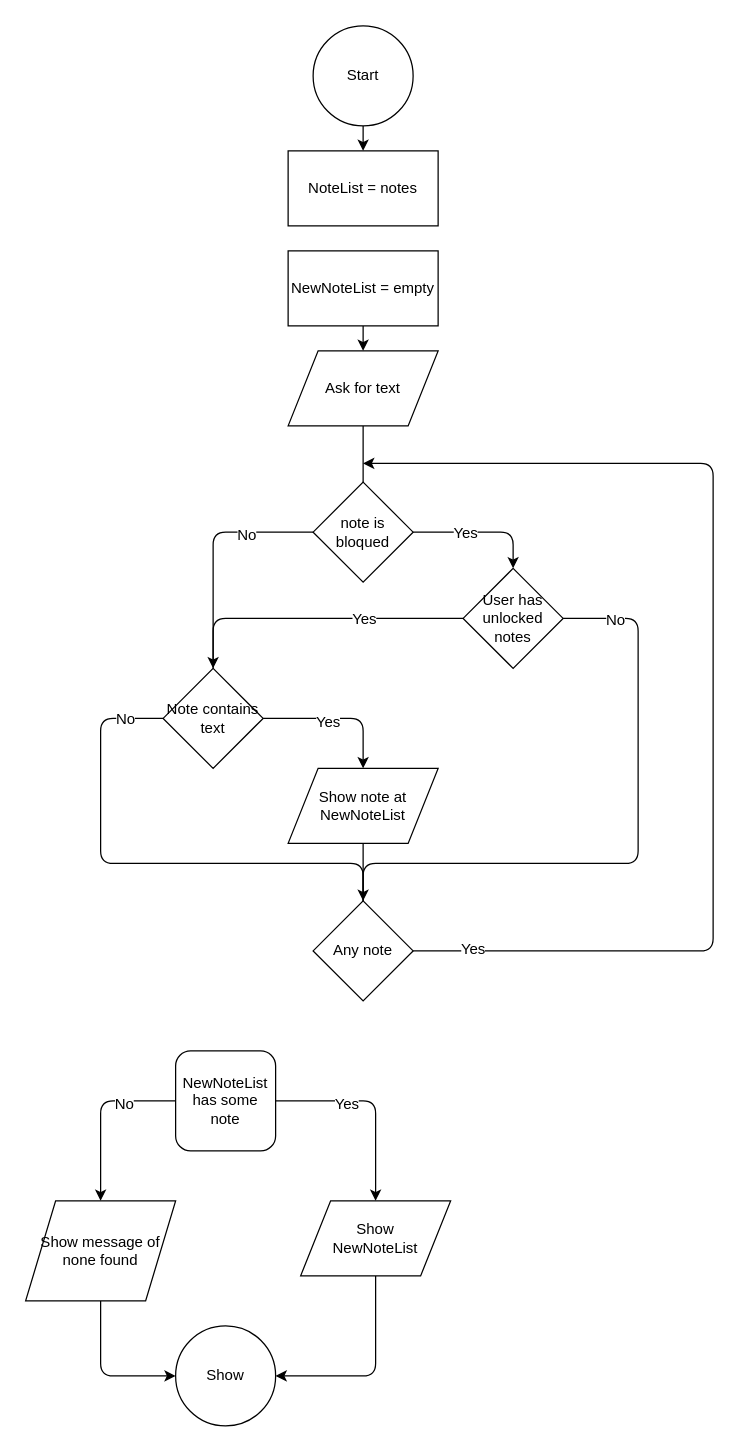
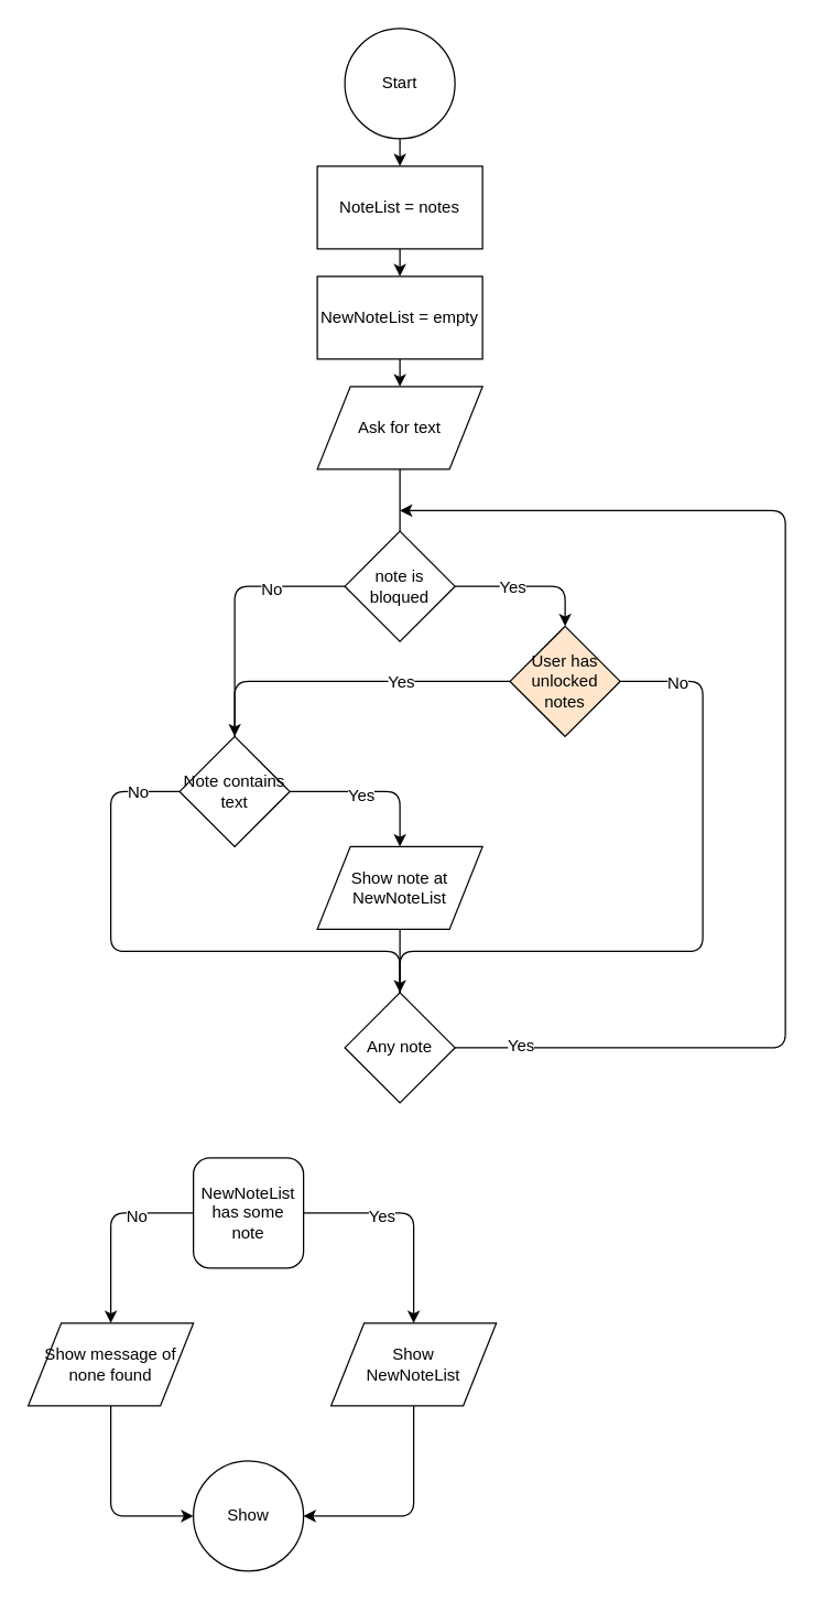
  <mxCell id="0" />
  <mxCell id="1" parent="0" />
  <mxCell id="2" value="Start" style="ellipse;whiteSpace=wrap;html=1;aspect=fixed;" vertex="1" parent="1"><mxGeometry x="250" y="20" width="80" height="80" as="geometry" /></mxCell>
  <mxCell id="3" value="Show" style="ellipse;whiteSpace=wrap;html=1;aspect=fixed;" vertex="1" parent="1"><mxGeometry x="140" y="1060" width="80" height="80" as="geometry" /></mxCell>
  <mxCell id="4" value="Show&lt;br&gt;NewNoteList" style="shape=parallelogram;perimeter=parallelogramPerimeter;whiteSpace=wrap;html=1;" vertex="1" parent="1"><mxGeometry x="240" y="960" width="120" height="60" as="geometry" /></mxCell>
  <mxCell id="5" value="NewNoteList has some note" style="whiteSpace=wrap;html=1;rounded=1;" vertex="1" parent="1"><mxGeometry x="140" y="840" width="80" height="80" as="geometry" /></mxCell>
  <mxCell id="6" value="NoteList = notes" style="rounded=0;whiteSpace=wrap;html=1;" vertex="1" parent="1"><mxGeometry x="230" y="120" width="120" height="60" as="geometry" /></mxCell>
  <mxCell id="7" value="NewNoteList = empty" style="rounded=0;whiteSpace=wrap;html=1;" vertex="1" parent="1"><mxGeometry x="230" y="200" width="120" height="60" as="geometry" /></mxCell>
  <mxCell id="8" value="" style="endArrow=none;html=1;entryX=0.5;entryY=1;entryDx=0;entryDy=0;exitX=0.5;exitY=0;exitDx=0;exitDy=0;startArrow=classic;startFill=1;" edge="1" parent="1" source="6" target="2"><mxGeometry width="50" height="50" relative="1" as="geometry"><mxPoint x="-110" y="520" as="sourcePoint" /><mxPoint x="-60" y="470" as="targetPoint" /></mxGeometry></mxCell>
+ <mxCell id="9" value="" style="endArrow=none;html=1;entryX=0.5;entryY=1;entryDx=0;entryDy=0;exitX=0.5;exitY=0;exitDx=0;exitDy=0;startArrow=classic;startFill=1;" edge="1" parent="1" source="7" target="6"><mxGeometry width="50" height="50" relative="1" as="geometry"><mxPoint x="300" y="130" as="sourcePoint" /><mxPoint x="300" y="110" as="targetPoint" /></mxGeometry></mxCell>
  <mxCell id="10" value="Ask for text" style="shape=parallelogram;perimeter=parallelogramPerimeter;whiteSpace=wrap;html=1;" vertex="1" parent="1"><mxGeometry x="230" y="280" width="120" height="60" as="geometry" /></mxCell>
  <mxCell id="11" value="note is bloqued" style="rhombus;whiteSpace=wrap;html=1;" vertex="1" parent="1"><mxGeometry x="250" y="385" width="80" height="80" as="geometry" /></mxCell>
  <mxCell id="12" value="Any note" style="rhombus;whiteSpace=wrap;html=1;" vertex="1" parent="1"><mxGeometry x="250" y="720" width="80" height="80" as="geometry" /></mxCell>
  <mxCell id="13" value="Note contains text" style="rhombus;whiteSpace=wrap;html=1;" vertex="1" parent="1"><mxGeometry x="130" y="534" width="80" height="80" as="geometry" /></mxCell>
  <mxCell id="14" value="Show note at NewNoteList" style="shape=parallelogram;perimeter=parallelogramPerimeter;whiteSpace=wrap;html=1;" vertex="1" parent="1"><mxGeometry x="230" y="614" width="120" height="60" as="geometry" /></mxCell>
- <mxCell id="15" value="User has unlocked notes" style="rhombus;whiteSpace=wrap;html=1;" vertex="1" parent="1"><mxGeometry x="370" y="454" width="80" height="80" as="geometry" /></mxCell>
+ <mxCell id="15" value="User has unlocked notes" style="rhombus;whiteSpace=wrap;html=1;fillColor=#ffe6cc;" vertex="1" parent="1"><mxGeometry x="370" y="454" width="80" height="80" as="geometry" /></mxCell>
  <mxCell id="16" value="" style="endArrow=none;html=1;entryX=0.5;entryY=1;entryDx=0;entryDy=0;startArrow=classic;startFill=1;" edge="1" parent="1" source="10" target="7"><mxGeometry width="50" height="50" relative="1" as="geometry"><mxPoint x="40" y="620" as="sourcePoint" /><mxPoint x="90" y="570" as="targetPoint" /></mxGeometry></mxCell>
  <mxCell id="17" value="" style="endArrow=none;html=1;entryX=0.5;entryY=1;entryDx=0;entryDy=0;exitX=0.5;exitY=0;exitDx=0;exitDy=0;" edge="1" parent="1" source="11" target="10"><mxGeometry width="50" height="50" relative="1" as="geometry"><mxPoint x="80" y="530" as="sourcePoint" /><mxPoint x="130" y="480" as="targetPoint" /></mxGeometry></mxCell>
  <mxCell id="18" value="" style="endArrow=classic;html=1;entryX=0.5;entryY=0;entryDx=0;entryDy=0;exitX=1;exitY=0.5;exitDx=0;exitDy=0;startArrow=none;startFill=0;endFill=1;" edge="1" parent="1" source="11" target="15"><mxGeometry width="50" height="50" relative="1" as="geometry"><mxPoint x="30" y="520" as="sourcePoint" /><mxPoint x="80" y="470" as="targetPoint" /><Array as="points"><mxPoint x="410" y="425" /></Array></mxGeometry></mxCell>
  <mxCell id="19" value="Yes" style="text;html=1;resizable=0;points=[];align=center;verticalAlign=middle;labelBackgroundColor=#ffffff;" vertex="1" connectable="0" parent="18"><mxGeometry x="0.103" y="-19" relative="1" as="geometry"><mxPoint x="-19" y="-19" as="offset" /></mxGeometry></mxCell>
  <mxCell id="20" value="" style="endArrow=none;html=1;entryX=0;entryY=0.5;entryDx=0;entryDy=0;exitX=0.5;exitY=0;exitDx=0;exitDy=0;" edge="1" parent="1" source="13" target="11"><mxGeometry width="50" height="50" relative="1" as="geometry"><mxPoint x="120" y="510" as="sourcePoint" /><mxPoint x="170" y="460" as="targetPoint" /><Array as="points"><mxPoint x="170" y="425" /></Array></mxGeometry></mxCell>
  <mxCell id="21" value="No" style="text;html=1;resizable=0;points=[];align=center;verticalAlign=middle;labelBackgroundColor=#ffffff;" vertex="1" connectable="0" parent="20"><mxGeometry x="0.132" y="-26" relative="1" as="geometry"><mxPoint as="offset" /></mxGeometry></mxCell>
  <mxCell id="22" value="" style="endArrow=none;html=1;entryX=0;entryY=0.5;entryDx=0;entryDy=0;exitX=0.5;exitY=0;exitDx=0;exitDy=0;startArrow=classic;startFill=1;" edge="1" parent="1" source="13" target="15"><mxGeometry width="50" height="50" relative="1" as="geometry"><mxPoint x="240" y="620" as="sourcePoint" /><mxPoint x="290" y="570" as="targetPoint" /><Array as="points"><mxPoint x="170" y="494" /></Array></mxGeometry></mxCell>
  <mxCell id="23" value="Yes" style="text;html=1;resizable=0;points=[];align=center;verticalAlign=middle;labelBackgroundColor=#ffffff;" vertex="1" connectable="0" parent="22"><mxGeometry x="0.708" y="-2" relative="1" as="geometry"><mxPoint x="-45" y="-2" as="offset" /></mxGeometry></mxCell>
  <mxCell id="24" value="" style="endArrow=classic;html=1;entryX=0.5;entryY=0;entryDx=0;entryDy=0;exitX=1;exitY=0.5;exitDx=0;exitDy=0;startArrow=none;startFill=0;endFill=1;" edge="1" parent="1" source="13" target="14"><mxGeometry width="50" height="50" relative="1" as="geometry"><mxPoint x="90" y="770" as="sourcePoint" /><mxPoint x="140" y="720" as="targetPoint" /><Array as="points"><mxPoint x="290" y="574" /></Array></mxGeometry></mxCell>
  <mxCell id="25" value="Yes" style="text;html=1;resizable=0;points=[];align=center;verticalAlign=middle;labelBackgroundColor=#ffffff;" vertex="1" connectable="0" parent="24"><mxGeometry x="-0.15" y="-2" relative="1" as="geometry"><mxPoint as="offset" /></mxGeometry></mxCell>
  <mxCell id="26" value="" style="endArrow=none;html=1;entryX=1;entryY=0.5;entryDx=0;entryDy=0;startArrow=none;startFill=0;exitX=0.5;exitY=0;exitDx=0;exitDy=0;" edge="1" parent="1" source="12" target="15"><mxGeometry width="50" height="50" relative="1" as="geometry"><mxPoint x="290" y="690" as="sourcePoint" /><mxPoint x="520" y="590" as="targetPoint" /><Array as="points"><mxPoint x="290" y="690" /><mxPoint x="510" y="690" /><mxPoint x="510" y="494" /></Array></mxGeometry></mxCell>
  <mxCell id="27" value="No" style="text;html=1;resizable=0;points=[];align=center;verticalAlign=middle;labelBackgroundColor=#ffffff;" vertex="1" connectable="0" parent="26"><mxGeometry x="0.839" y="1" relative="1" as="geometry"><mxPoint as="offset" /></mxGeometry></mxCell>
  <mxCell id="28" value="" style="endArrow=none;html=1;entryX=0.5;entryY=1;entryDx=0;entryDy=0;endFill=0;startArrow=classic;startFill=1;" edge="1" parent="1" target="14"><mxGeometry width="50" height="50" relative="1" as="geometry"><mxPoint x="290" y="720" as="sourcePoint" /><mxPoint x="80" y="670" as="targetPoint" /></mxGeometry></mxCell>
  <mxCell id="29" value="" style="endArrow=none;html=1;entryX=0;entryY=0.5;entryDx=0;entryDy=0;startArrow=none;startFill=0;exitX=0.5;exitY=0;exitDx=0;exitDy=0;" edge="1" parent="1" source="12" target="13"><mxGeometry width="50" height="50" relative="1" as="geometry"><mxPoint x="290" y="690" as="sourcePoint" /><mxPoint x="90" y="700" as="targetPoint" /><Array as="points"><mxPoint x="290" y="690" /><mxPoint x="80" y="690" /><mxPoint x="80" y="574" /></Array></mxGeometry></mxCell>
  <mxCell id="30" value="No" style="text;html=1;resizable=0;points=[];align=center;verticalAlign=middle;labelBackgroundColor=#ffffff;" vertex="1" connectable="0" parent="29"><mxGeometry x="0.803" y="-1" relative="1" as="geometry"><mxPoint x="9" y="-1" as="offset" /></mxGeometry></mxCell>
  <mxCell id="31" value="" style="endArrow=classic;html=1;exitX=1;exitY=0.5;exitDx=0;exitDy=0;" edge="1" parent="1" source="12"><mxGeometry width="50" height="50" relative="1" as="geometry"><mxPoint x="390" y="820" as="sourcePoint" /><mxPoint x="290" y="370" as="targetPoint" /><Array as="points"><mxPoint x="570" y="760" /><mxPoint x="570" y="370" /></Array></mxGeometry></mxCell>
  <mxCell id="32" value="Yes" style="text;html=1;resizable=0;points=[];align=center;verticalAlign=middle;labelBackgroundColor=#ffffff;" vertex="1" connectable="0" parent="31"><mxGeometry x="-0.897" y="2" relative="1" as="geometry"><mxPoint as="offset" /></mxGeometry></mxCell>
- <mxCell id="33" value="Show message of none found" style="shape=parallelogram;perimeter=parallelogramPerimeter;whiteSpace=wrap;html=1;" vertex="1" parent="1"><mxGeometry x="20" y="960" width="120" height="80" as="geometry" /></mxCell>
+ <mxCell id="33" value="Show message of none found" style="shape=parallelogram;perimeter=parallelogramPerimeter;whiteSpace=wrap;html=1;" vertex="1" parent="1"><mxGeometry x="20" y="960" width="120" height="60" as="geometry" /></mxCell>
  <mxCell id="34" value="" style="endArrow=classic;html=1;exitX=0;exitY=0.5;exitDx=0;exitDy=0;entryX=0.5;entryY=0;entryDx=0;entryDy=0;" edge="1" parent="1" source="5" target="33"><mxGeometry width="50" height="50" relative="1" as="geometry"><mxPoint x="-60" y="950" as="sourcePoint" /><mxPoint x="-10" y="900" as="targetPoint" /><Array as="points"><mxPoint x="80" y="880" /></Array></mxGeometry></mxCell>
  <mxCell id="35" value="No" style="text;html=1;resizable=0;points=[];align=center;verticalAlign=middle;labelBackgroundColor=#ffffff;" vertex="1" connectable="0" parent="34"><mxGeometry x="-0.4" y="2" relative="1" as="geometry"><mxPoint as="offset" /></mxGeometry></mxCell>
  <mxCell id="36" value="" style="endArrow=classic;html=1;exitX=1;exitY=0.5;exitDx=0;exitDy=0;entryX=0.5;entryY=0;entryDx=0;entryDy=0;" edge="1" parent="1" source="5" target="4"><mxGeometry width="50" height="50" relative="1" as="geometry"><mxPoint x="350" y="950" as="sourcePoint" /><mxPoint x="400" y="900" as="targetPoint" /><Array as="points"><mxPoint x="300" y="880" /></Array></mxGeometry></mxCell>
  <mxCell id="37" value="Yes" style="text;html=1;resizable=0;points=[];align=center;verticalAlign=middle;labelBackgroundColor=#ffffff;" vertex="1" connectable="0" parent="36"><mxGeometry x="-0.3" y="-2" relative="1" as="geometry"><mxPoint as="offset" /></mxGeometry></mxCell>
  <mxCell id="38" value="" style="endArrow=classic;html=1;exitX=0.5;exitY=1;exitDx=0;exitDy=0;entryX=0;entryY=0.5;entryDx=0;entryDy=0;" edge="1" parent="1" source="33" target="3"><mxGeometry width="50" height="50" relative="1" as="geometry"><mxPoint x="10" y="1130" as="sourcePoint" /><mxPoint x="60" y="1080" as="targetPoint" /><Array as="points"><mxPoint x="80" y="1100" /></Array></mxGeometry></mxCell>
  <mxCell id="39" value="" style="endArrow=classic;html=1;entryX=1;entryY=0.5;entryDx=0;entryDy=0;exitX=0.5;exitY=1;exitDx=0;exitDy=0;" edge="1" parent="1" source="4" target="3"><mxGeometry width="50" height="50" relative="1" as="geometry"><mxPoint x="310" y="1050" as="sourcePoint" /><mxPoint x="350" y="1070" as="targetPoint" /><Array as="points"><mxPoint x="300" y="1100" /></Array></mxGeometry></mxCell>
